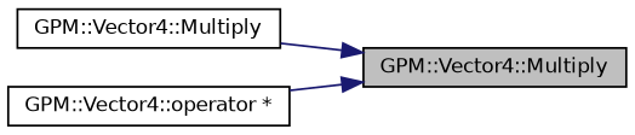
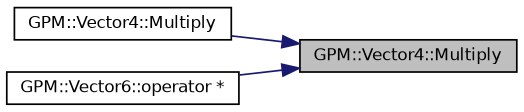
  digraph {
    rankdir=RL
    node [color=black fillcolor=white fontname=Helvetica fontsize=10 shape=record style=filled]
    edge [color=midnightblue dir=back fontname=Helvetica fontsize=10 labelfontname=Helvetica labelfontsize=10 style=solid]
    n1 [fillcolor=grey75 fontcolor=black height=0.2 label="GPM::Vector4::Multiply" width=0.4]
    n2 [height=0.2 label="GPM::Vector4::Multiply" width=0.4]
-   n3 [height=0.2 label="GPM::Vector4::operator *" width=0.4]
+   n3 [height=0.2 label="GPM::Vector6::operator *" width=0.4]
    n1 -> n2
    n1 -> n3
  }
